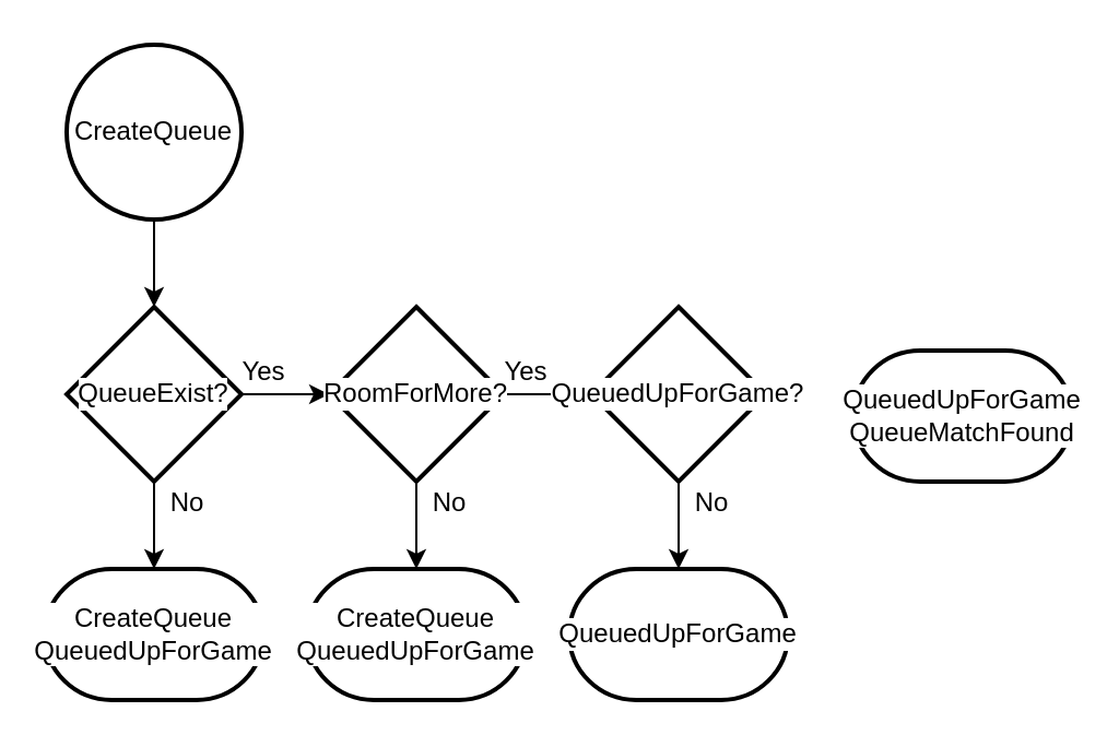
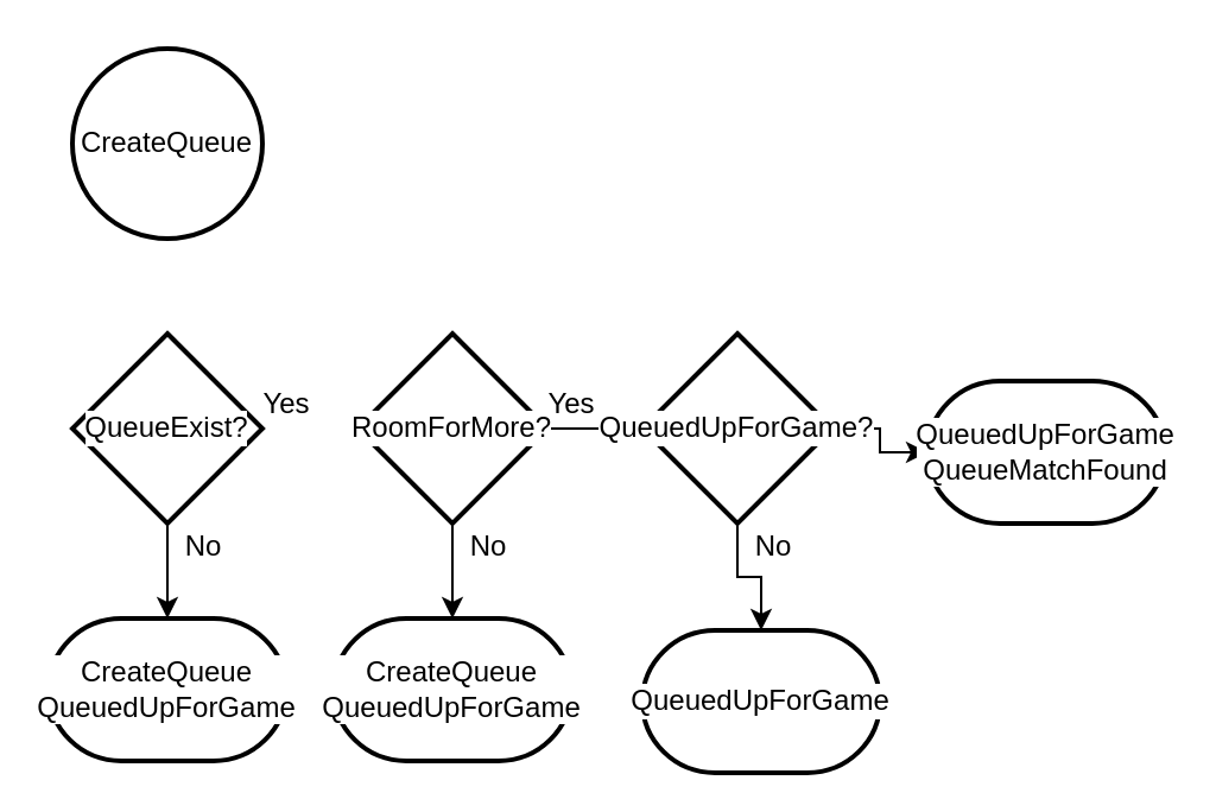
  <mxCell id="0" />
  <mxCell id="1" parent="0" />
- <mxCell id="2" style="edgeStyle=orthogonalEdgeStyle;rounded=0;orthogonalLoop=1;jettySize=auto;html=1;exitX=0.5;exitY=1;exitDx=0;exitDy=0;exitPerimeter=0;entryX=0.5;entryY=0;entryDx=0;entryDy=0;entryPerimeter=0;" edge="1" parent="1" source="3" target="6"><mxGeometry relative="1" as="geometry" /></mxCell>
  <mxCell id="3" value="CreateQueue" style="strokeWidth=2;html=1;shape=mxgraph.flowchart.start_2;whiteSpace=wrap;labelBackgroundColor=#ffffff;" vertex="1" parent="1"><mxGeometry x="30" y="20" width="80" height="80" as="geometry" /></mxCell>
- <mxCell id="4" style="edgeStyle=orthogonalEdgeStyle;rounded=0;orthogonalLoop=1;jettySize=auto;html=1;entryX=0;entryY=0.5;entryDx=0;entryDy=0;entryPerimeter=0;" edge="1" parent="1" source="6" target="9"><mxGeometry relative="1" as="geometry" /></mxCell>
  <mxCell id="5" style="edgeStyle=orthogonalEdgeStyle;rounded=0;orthogonalLoop=1;jettySize=auto;html=1;exitX=0.5;exitY=1;exitDx=0;exitDy=0;exitPerimeter=0;entryX=0.5;entryY=0;entryDx=0;entryDy=0;entryPerimeter=0;" edge="1" parent="1" source="6" target="13"><mxGeometry relative="1" as="geometry" /></mxCell>
  <mxCell id="6" value="QueueExist?" style="strokeWidth=2;html=1;shape=mxgraph.flowchart.decision;whiteSpace=wrap;labelBackgroundColor=#ffffff;" vertex="1" parent="1"><mxGeometry x="30" y="140" width="80" height="80" as="geometry" /></mxCell>
  <mxCell id="7" style="edgeStyle=orthogonalEdgeStyle;rounded=0;orthogonalLoop=1;jettySize=auto;html=1;entryX=0;entryY=0.5;entryDx=0;entryDy=0;entryPerimeter=0;" edge="1" parent="1" source="9"><mxGeometry relative="1" as="geometry"><mxPoint x="270" y="180" as="targetPoint" /></mxGeometry></mxCell>
  <mxCell id="8" style="edgeStyle=orthogonalEdgeStyle;rounded=0;orthogonalLoop=1;jettySize=auto;html=1;entryX=0.5;entryY=0;entryDx=0;entryDy=0;entryPerimeter=0;" edge="1" parent="1" source="9" target="20"><mxGeometry relative="1" as="geometry" /></mxCell>
  <mxCell id="9" value="RoomForMore?" style="strokeWidth=2;html=1;shape=mxgraph.flowchart.decision;whiteSpace=wrap;labelBackgroundColor=#ffffff;" vertex="1" parent="1"><mxGeometry x="150" y="140" width="80" height="80" as="geometry" /></mxCell>
  <mxCell id="10" value="Yes" style="text;html=1;align=center;verticalAlign=middle;resizable=0;points=[];autosize=1;" vertex="1" parent="1"><mxGeometry x="100" y="160" width="40" height="20" as="geometry" /></mxCell>
  <mxCell id="11" value="Yes" style="text;html=1;align=center;verticalAlign=middle;resizable=0;points=[];autosize=1;" vertex="1" parent="1"><mxGeometry x="220" y="160" width="40" height="20" as="geometry" /></mxCell>
- <mxCell id="12" value="QueuedUpForGame" style="strokeWidth=2;html=1;shape=mxgraph.flowchart.terminator;whiteSpace=wrap;labelBackgroundColor=#ffffff;" vertex="1" parent="1"><mxGeometry x="260" y="260" width="100" height="60" as="geometry" /></mxCell>
+ <mxCell id="12" value="QueuedUpForGame" style="strokeWidth=2;html=1;shape=mxgraph.flowchart.terminator;whiteSpace=wrap;labelBackgroundColor=#ffffff;" vertex="1" parent="1"><mxGeometry x="270" y="265" width="100" height="60" as="geometry" /></mxCell>
  <mxCell id="13" value="CreateQueue&lt;br&gt;QueuedUpForGame" style="strokeWidth=2;html=1;shape=mxgraph.flowchart.terminator;whiteSpace=wrap;labelBackgroundColor=#ffffff;" vertex="1" parent="1"><mxGeometry x="20" y="260" width="100" height="60" as="geometry" /></mxCell>
  <mxCell id="14" value="No" style="text;html=1;align=center;verticalAlign=middle;resizable=0;points=[];autosize=1;" vertex="1" parent="1"><mxGeometry x="70" y="220" width="30" height="20" as="geometry" /></mxCell>
  <mxCell id="15" style="edgeStyle=orthogonalEdgeStyle;rounded=0;orthogonalLoop=1;jettySize=auto;html=1;exitX=0.5;exitY=1;exitDx=0;exitDy=0;exitPerimeter=0;entryX=0.5;entryY=0;entryDx=0;entryDy=0;entryPerimeter=0;" edge="1" parent="1" source="17" target="12"><mxGeometry relative="1" as="geometry" /></mxCell>
+ <mxCell id="16" style="edgeStyle=orthogonalEdgeStyle;rounded=0;orthogonalLoop=1;jettySize=auto;html=1;" edge="1" parent="1" source="17" target="19"><mxGeometry relative="1" as="geometry" /></mxCell>
  <mxCell id="17" value="QueuedUpForGame?" style="strokeWidth=2;html=1;shape=mxgraph.flowchart.decision;whiteSpace=wrap;labelBackgroundColor=#ffffff;" vertex="1" parent="1"><mxGeometry x="270" y="140" width="80" height="80" as="geometry" /></mxCell>
  <mxCell id="18" value="No" style="text;html=1;align=center;verticalAlign=middle;resizable=0;points=[];autosize=1;" vertex="1" parent="1"><mxGeometry x="310" y="220" width="30" height="20" as="geometry" /></mxCell>
  <mxCell id="19" value="QueuedUpForGame&lt;br&gt;QueueMatchFound" style="strokeWidth=2;html=1;shape=mxgraph.flowchart.terminator;whiteSpace=wrap;labelBackgroundColor=#ffffff;" vertex="1" parent="1"><mxGeometry x="390" y="160" width="100" height="60" as="geometry" /></mxCell>
  <mxCell id="20" value="CreateQueue&lt;br&gt;QueuedUpForGame" style="strokeWidth=2;html=1;shape=mxgraph.flowchart.terminator;whiteSpace=wrap;labelBackgroundColor=#ffffff;" vertex="1" parent="1"><mxGeometry x="140" y="260" width="100" height="60" as="geometry" /></mxCell>
  <mxCell id="21" value="No" style="text;html=1;align=center;verticalAlign=middle;resizable=0;points=[];autosize=1;" vertex="1" parent="1"><mxGeometry x="190" y="220" width="30" height="20" as="geometry" /></mxCell>
